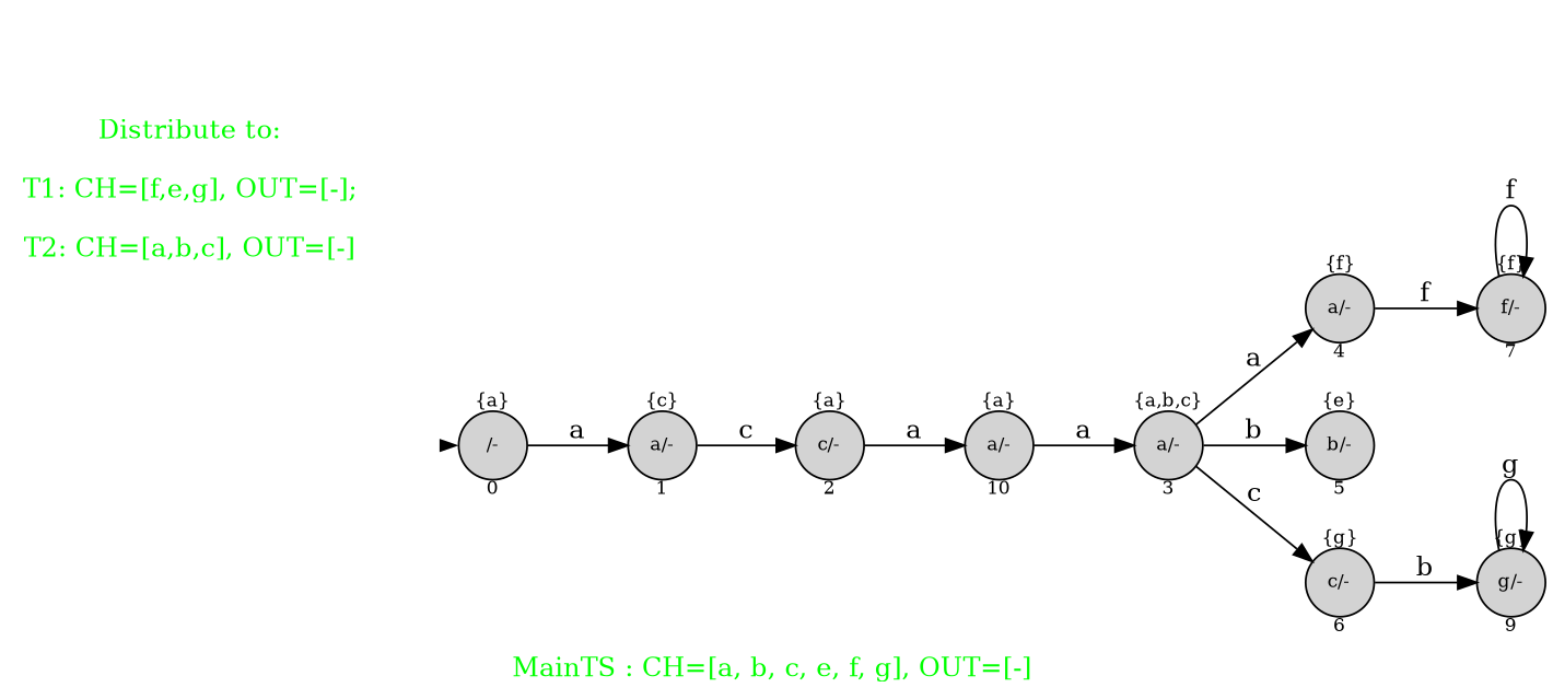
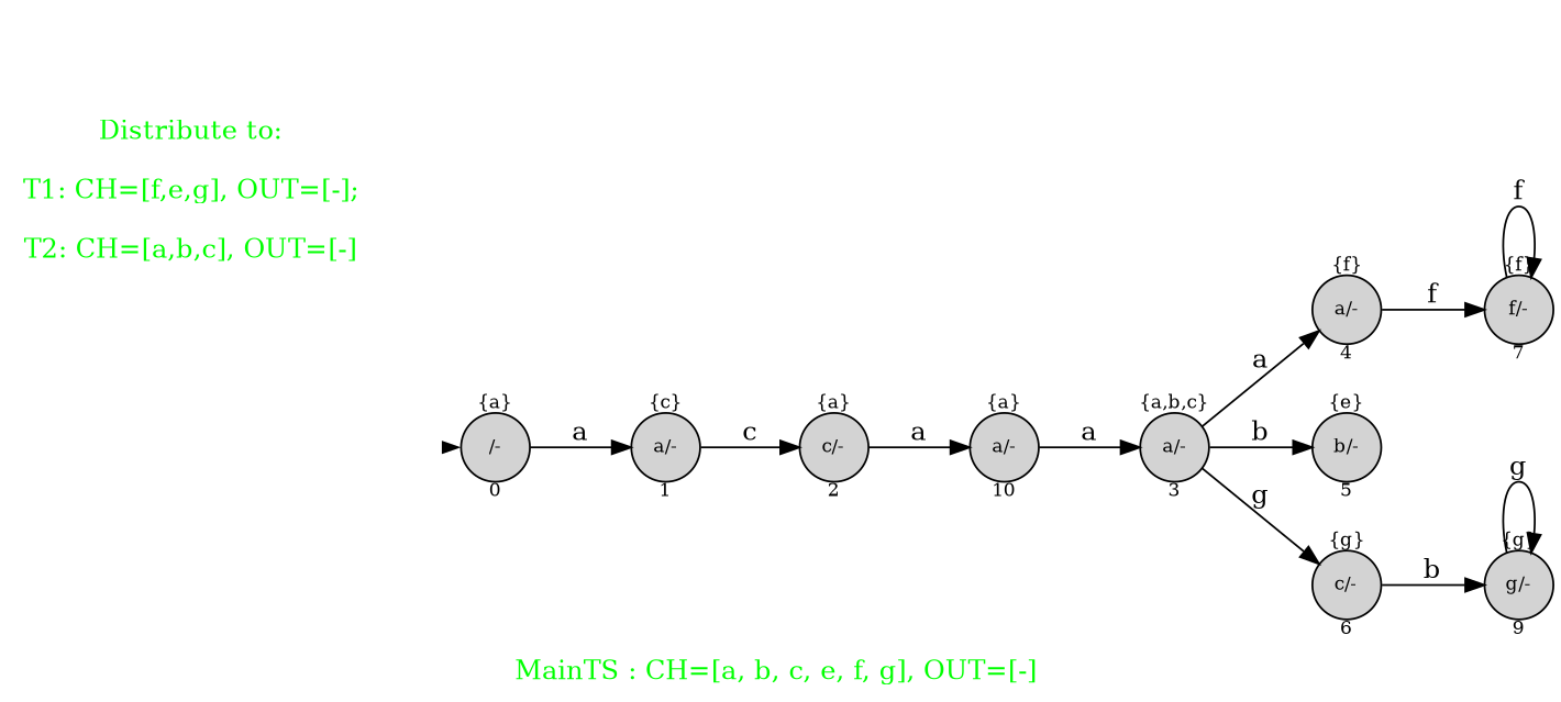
  digraph {
    fontcolor=green
    fontsize=14
    label="\nMainTS : CH=[a, b, c, e, f, g], OUT=[-] "
    nodesep=0.5
    rankdir=LR
    ranksep=0.6
    node [fixedsize=true fontsize=10 shape=circle style=filled]
    init [shape=point style=invis]
    n2 [label="{a}\n\n/-\n\n0"]
    n3 [label="{c}\n\na/-\n\n1"]
    n4 [fixedsize=false fontcolor=green fontsize=14 label="Distribute to:\n\nT1: CH=[f,e,g], OUT=[-];\n\nT2: CH=[a,b,c], OUT=[-]" peripheries=0 shape=square style=""]
    n5 [label="{a,b,c}\n\na/-\n\n3"]
    n6 [label="{f}\n\na/-\n\n4"]
    n7 [label="{e}\n\nb/-\n\n5"]
    n8 [label="{g}\n\nc/-\n\n6"]
    n9 [label="{f}\n\nf/-\n\n7"]
    n10 [label="{g}\n\ng/-\n\n9"]
    n11 [label="{a}\n\nc/-\n\n2"]
    n12 [label="{a}\n\na/-\n\n10"]
    init -> n2 [penwidth=0]
    n2 -> n3 [label=a]
    n3 -> n11 [label=c]
    n5 -> n6 [label=a]
    n5 -> n7 [label=b]
-   n5 -> n8 [label=c]
+   n5 -> n8 [label=g]
    n6 -> n9 [label=f]
    n8 -> n10 [label=b]
    n9 -> n9 [label=f]
    n10 -> n10 [label=g]
    n11 -> n12 [label=a]
    n12 -> n5 [label=a]
  }
